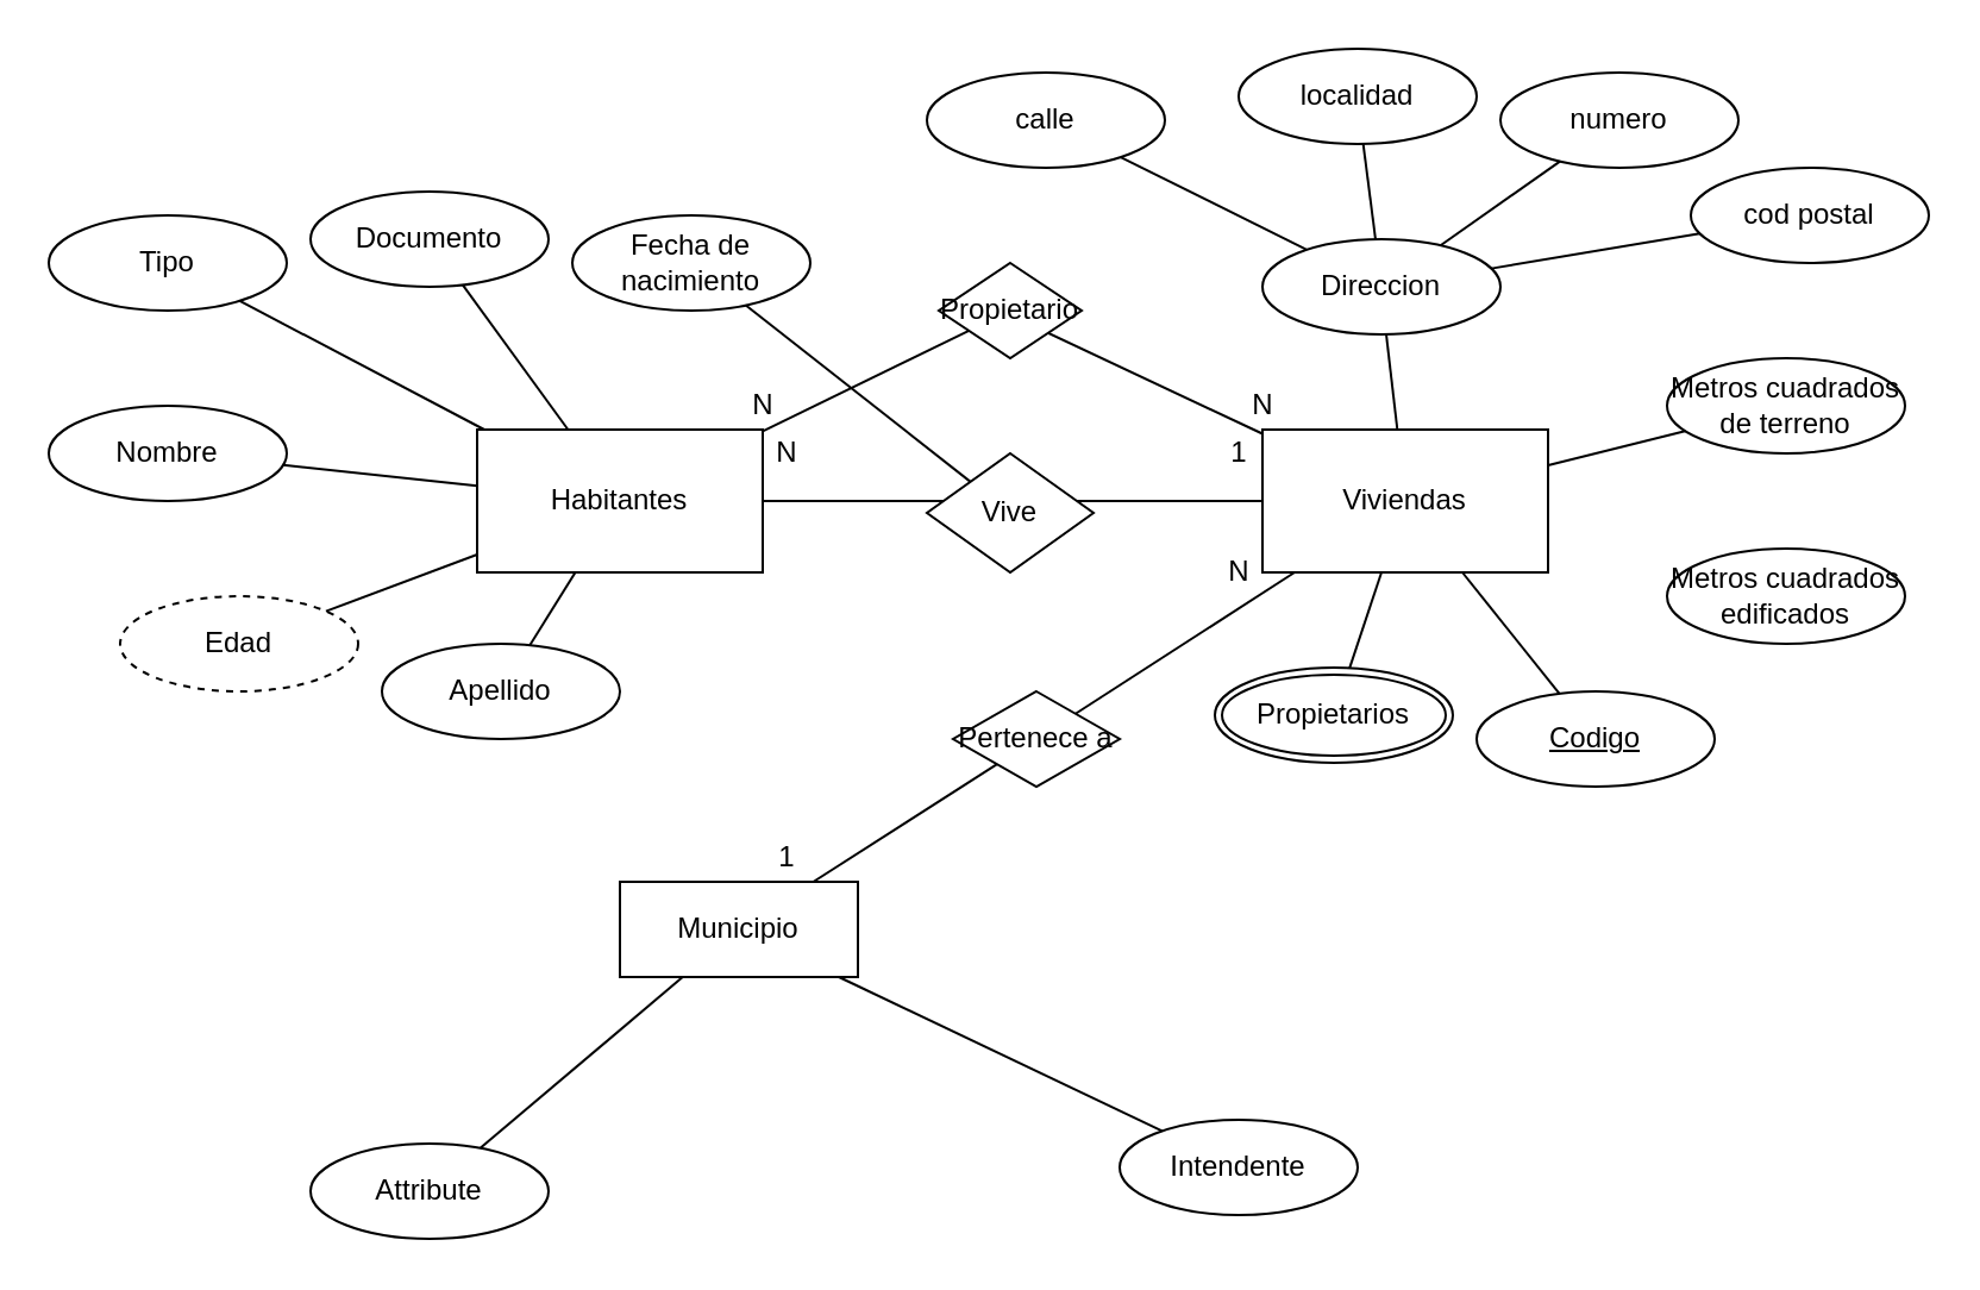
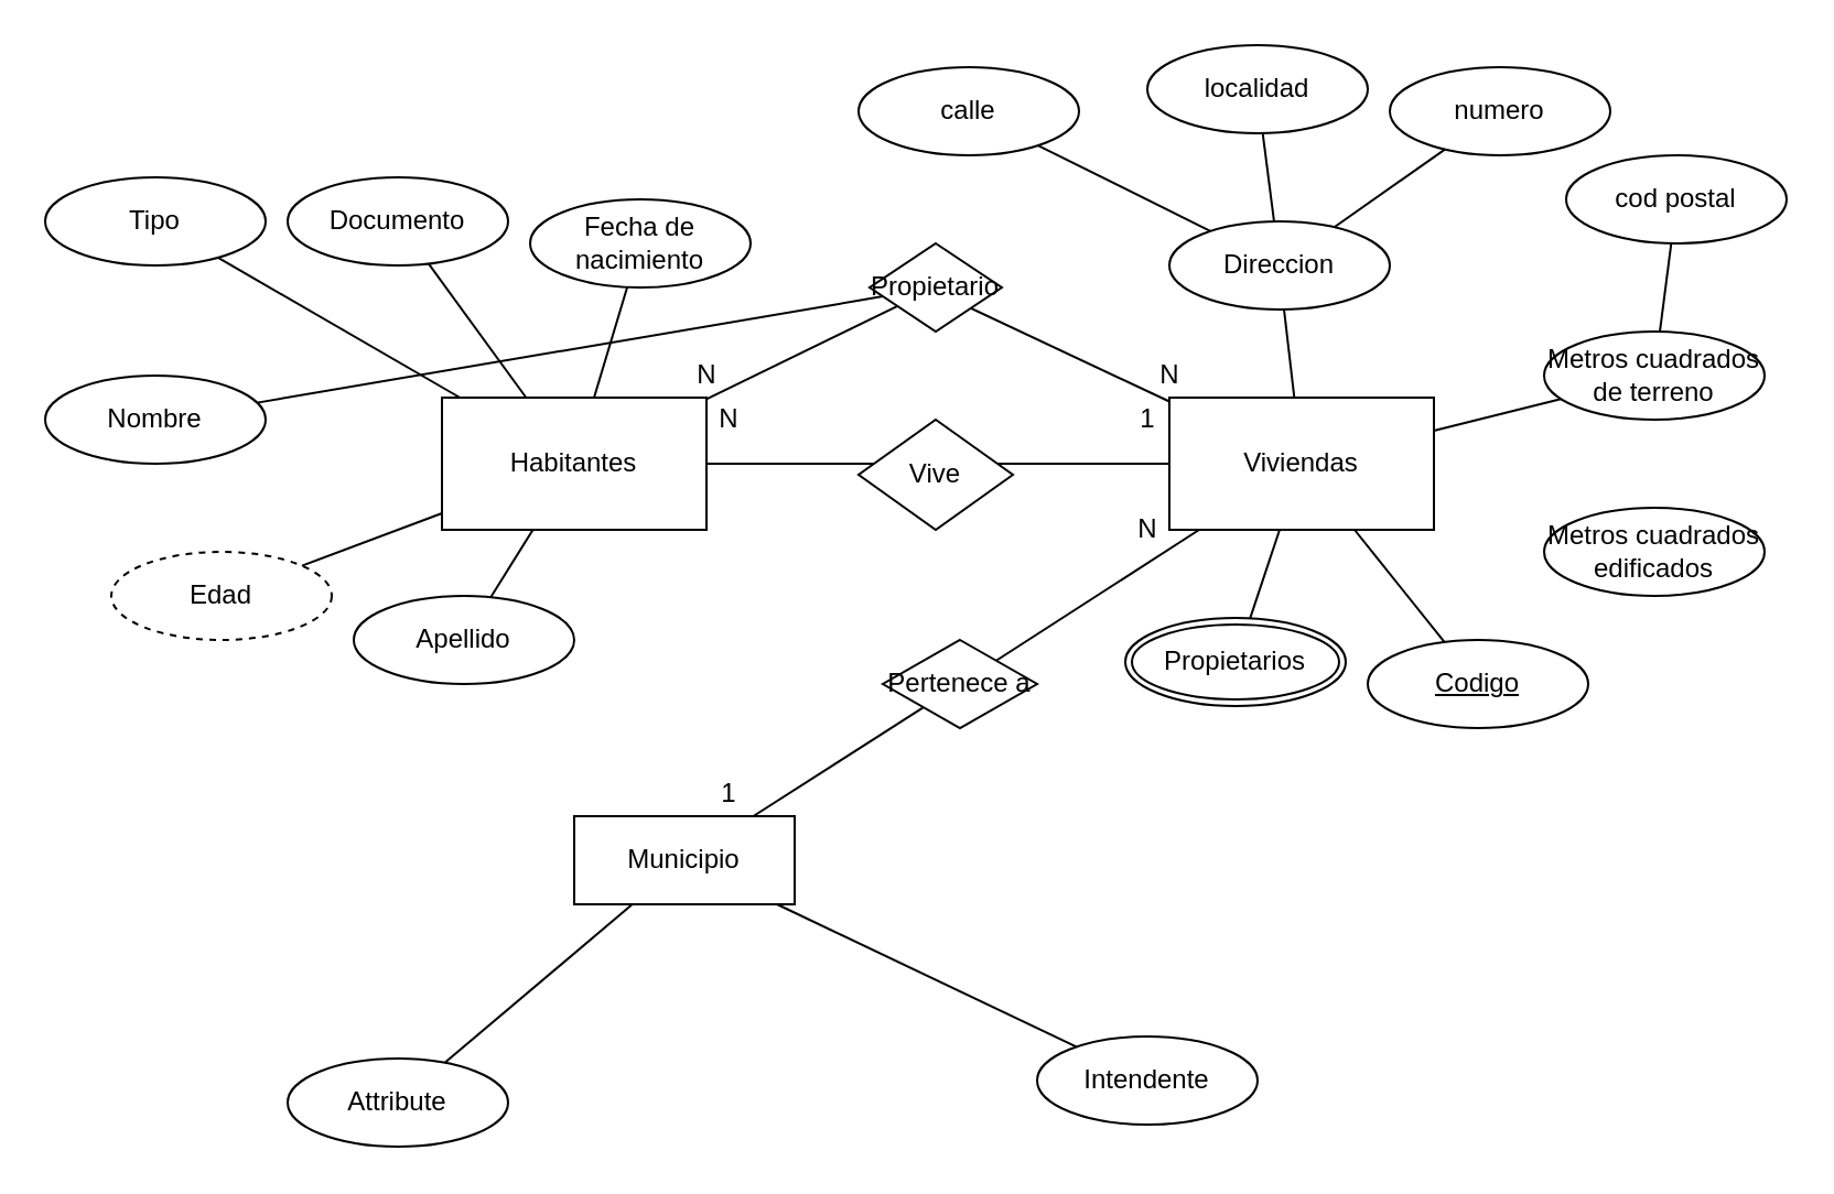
  <mxCell id="0" />
  <mxCell id="1" parent="0" />
  <mxCell id="2" value="Viviendas" style="rounded=0;whiteSpace=wrap;html=1;" vertex="1" parent="1"><mxGeometry x="530" y="180" width="120" height="60" as="geometry" /></mxCell>
  <mxCell id="3" value="Habitantes" style="rounded=0;whiteSpace=wrap;html=1;" vertex="1" parent="1"><mxGeometry x="200" y="180" width="120" height="60" as="geometry" /></mxCell>
- <mxCell id="4" value="Tipo" style="ellipse;whiteSpace=wrap;html=1;align=center;" vertex="1" parent="1"><mxGeometry x="20" y="90" width="100" height="40" as="geometry" /></mxCell>
+ <mxCell id="4" value="Tipo" style="ellipse;whiteSpace=wrap;html=1;align=center;" vertex="1" parent="1"><mxGeometry x="20" y="80" width="100" height="40" as="geometry" /></mxCell>
  <mxCell id="5" value="Documento" style="ellipse;whiteSpace=wrap;html=1;align=center;" vertex="1" parent="1"><mxGeometry x="130" y="80" width="100" height="40" as="geometry" /></mxCell>
  <mxCell id="6" value="Nombre" style="ellipse;whiteSpace=wrap;html=1;align=center;" vertex="1" parent="1"><mxGeometry x="20" y="170" width="100" height="40" as="geometry" /></mxCell>
  <mxCell id="7" value="Fecha de nacimiento" style="ellipse;whiteSpace=wrap;html=1;align=center;" vertex="1" parent="1"><mxGeometry x="240" y="90" width="100" height="40" as="geometry" /></mxCell>
  <mxCell id="8" value="Direccion" style="ellipse;whiteSpace=wrap;html=1;align=center;" vertex="1" parent="1"><mxGeometry x="530" y="100" width="100" height="40" as="geometry" /></mxCell>
  <mxCell id="9" value="Metros cuadrados de terreno" style="ellipse;whiteSpace=wrap;html=1;align=center;" vertex="1" parent="1"><mxGeometry x="700" y="150" width="100" height="40" as="geometry" /></mxCell>
  <mxCell id="10" value="Metros cuadrados edificados" style="ellipse;whiteSpace=wrap;html=1;align=center;" vertex="1" parent="1"><mxGeometry x="700" y="230" width="100" height="40" as="geometry" /></mxCell>
  <mxCell id="11" value="Attribute" style="ellipse;whiteSpace=wrap;html=1;align=center;" vertex="1" parent="1"><mxGeometry x="130" y="480" width="100" height="40" as="geometry" /></mxCell>
  <mxCell id="12" value="Intendente" style="ellipse;whiteSpace=wrap;html=1;align=center;" vertex="1" parent="1"><mxGeometry x="470" y="470" width="100" height="40" as="geometry" /></mxCell>
- <mxCell id="13" value="" style="endArrow=none;html=1;rounded=0;" edge="1" parent="1" source="7" target="22"><mxGeometry relative="1" as="geometry"><mxPoint x="350" y="280" as="sourcePoint" /><mxPoint x="510" y="280" as="targetPoint" /></mxGeometry></mxCell>
+ <mxCell id="13" value="" style="endArrow=none;html=1;rounded=0;" edge="1" parent="1" source="7" target="3"><mxGeometry relative="1" as="geometry"><mxPoint x="350" y="280" as="sourcePoint" /><mxPoint x="510" y="280" as="targetPoint" /></mxGeometry></mxCell>
  <mxCell id="14" value="" style="endArrow=none;html=1;rounded=0;" edge="1" parent="1" source="3" target="2"><mxGeometry relative="1" as="geometry"><mxPoint x="350" y="280" as="sourcePoint" /><mxPoint x="510" y="280" as="targetPoint" /></mxGeometry></mxCell>
  <mxCell id="15" value="" style="endArrow=none;html=1;rounded=0;" edge="1" parent="1" source="5" target="3"><mxGeometry relative="1" as="geometry"><mxPoint x="350" y="280" as="sourcePoint" /><mxPoint x="510" y="280" as="targetPoint" /></mxGeometry></mxCell>
  <mxCell id="16" value="" style="endArrow=none;html=1;rounded=0;" edge="1" parent="1" source="4" target="3"><mxGeometry relative="1" as="geometry"><mxPoint x="203.926" y="129.209" as="sourcePoint" /><mxPoint x="248.182" y="190" as="targetPoint" /></mxGeometry></mxCell>
- <mxCell id="17" value="" style="endArrow=none;html=1;rounded=0;" edge="1" parent="1" source="6" target="3"><mxGeometry relative="1" as="geometry"><mxPoint x="213.926" y="139.209" as="sourcePoint" /><mxPoint x="250" y="210" as="targetPoint" /></mxGeometry></mxCell>
+ <mxCell id="17" value="" style="endArrow=none;html=1;rounded=0;" edge="1" parent="1" source="6" target="43"><mxGeometry relative="1" as="geometry"><mxPoint x="213.926" y="139.209" as="sourcePoint" /><mxPoint x="250" y="210" as="targetPoint" /></mxGeometry></mxCell>
  <mxCell id="18" value="" style="endArrow=none;html=1;rounded=0;" edge="1" parent="1" source="8" target="2"><mxGeometry relative="1" as="geometry"><mxPoint x="233.926" y="159.209" as="sourcePoint" /><mxPoint x="278.182" y="220" as="targetPoint" /></mxGeometry></mxCell>
  <mxCell id="19" value="" style="endArrow=none;html=1;rounded=0;" edge="1" parent="1" source="9" target="2"><mxGeometry relative="1" as="geometry"><mxPoint x="591.998" y="149.984" as="sourcePoint" /><mxPoint x="596.667" y="190" as="targetPoint" /></mxGeometry></mxCell>
  <mxCell id="20" value="" style="endArrow=none;html=1;rounded=0;" edge="1" parent="1" source="37" target="12"><mxGeometry relative="1" as="geometry"><mxPoint x="687.924" y="309.408" as="sourcePoint" /><mxPoint x="626.667" y="220" as="targetPoint" /></mxGeometry></mxCell>
  <mxCell id="21" value="" style="endArrow=none;html=1;rounded=0;" edge="1" parent="1" source="11" target="37"><mxGeometry relative="1" as="geometry"><mxPoint x="631.998" y="189.984" as="sourcePoint" /><mxPoint x="720.392" y="308.261" as="targetPoint" /></mxGeometry></mxCell>
  <mxCell id="22" value="Vive" style="shape=rhombus;perimeter=rhombusPerimeter;whiteSpace=wrap;html=1;align=center;" vertex="1" parent="1"><mxGeometry x="389" y="190" width="70" height="50" as="geometry" /></mxCell>
  <mxCell id="23" value="Propietarios" style="ellipse;shape=doubleEllipse;margin=3;whiteSpace=wrap;html=1;align=center;" vertex="1" parent="1"><mxGeometry x="510" y="280" width="100" height="40" as="geometry" /></mxCell>
  <mxCell id="24" value="" style="endArrow=none;html=1;rounded=0;" edge="1" parent="1" source="2" target="23"><mxGeometry relative="1" as="geometry"><mxPoint x="350" y="280" as="sourcePoint" /><mxPoint x="510" y="280" as="targetPoint" /></mxGeometry></mxCell>
  <mxCell id="25" value="calle" style="ellipse;whiteSpace=wrap;html=1;align=center;" vertex="1" parent="1"><mxGeometry x="389" y="30" width="100" height="40" as="geometry" /></mxCell>
  <mxCell id="26" value="localidad" style="ellipse;whiteSpace=wrap;html=1;align=center;" vertex="1" parent="1"><mxGeometry x="520" width="100" height="40" as="geometry" y="20" /></mxCell>
  <mxCell id="27" value="numero" style="ellipse;whiteSpace=wrap;html=1;align=center;" vertex="1" parent="1"><mxGeometry x="630" y="30" width="100" height="40" as="geometry" /></mxCell>
  <mxCell id="28" value="cod postal" style="ellipse;whiteSpace=wrap;html=1;align=center;" vertex="1" parent="1"><mxGeometry x="710" y="70" width="100" height="40" as="geometry" /></mxCell>
  <mxCell id="29" value="Apellido" style="ellipse;whiteSpace=wrap;html=1;align=center;" vertex="1" parent="1"><mxGeometry x="160" y="270" width="100" height="40" as="geometry" /></mxCell>
  <mxCell id="30" value="" style="endArrow=none;html=1;rounded=0;" edge="1" parent="1" source="3" target="29"><mxGeometry relative="1" as="geometry"><mxPoint x="330" y="180" as="sourcePoint" /><mxPoint x="490" y="180" as="targetPoint" /></mxGeometry></mxCell>
  <mxCell id="31" value="" style="endArrow=none;html=1;rounded=0;" edge="1" parent="1" source="27" target="8"><mxGeometry relative="1" as="geometry"><mxPoint x="330" y="180" as="sourcePoint" /><mxPoint x="490" y="180" as="targetPoint" /></mxGeometry></mxCell>
  <mxCell id="32" value="" style="endArrow=none;html=1;rounded=0;" edge="1" parent="1" source="26" target="8"><mxGeometry relative="1" as="geometry"><mxPoint x="330" y="180" as="sourcePoint" /><mxPoint x="490" y="180" as="targetPoint" /></mxGeometry></mxCell>
  <mxCell id="33" value="" style="endArrow=none;html=1;rounded=0;" edge="1" parent="1" source="25" target="8"><mxGeometry relative="1" as="geometry"><mxPoint x="330" y="180" as="sourcePoint" /><mxPoint x="490" y="180" as="targetPoint" /></mxGeometry></mxCell>
- <mxCell id="34" value="" style="endArrow=none;html=1;rounded=0;" edge="1" parent="1" source="28" target="8"><mxGeometry relative="1" as="geometry"><mxPoint x="641.998" y="199.984" as="sourcePoint" /><mxPoint x="646.667" y="240" as="targetPoint" /></mxGeometry></mxCell>
+ <mxCell id="34" value="" style="endArrow=none;html=1;rounded=0;" edge="1" parent="1" source="28" target="9"><mxGeometry relative="1" as="geometry"><mxPoint x="641.998" y="199.984" as="sourcePoint" /><mxPoint x="646.667" y="240" as="targetPoint" /></mxGeometry></mxCell>
  <mxCell id="35" value="Edad" style="ellipse;whiteSpace=wrap;html=1;align=center;dashed=1;" vertex="1" parent="1"><mxGeometry x="50" y="250" width="100" height="40" as="geometry" /></mxCell>
  <mxCell id="36" value="" style="endArrow=none;html=1;rounded=0;" edge="1" parent="1" source="3" target="35"><mxGeometry relative="1" as="geometry"><mxPoint x="109.631" y="257.806" as="sourcePoint" /><mxPoint x="200" y="229.075" as="targetPoint" /></mxGeometry></mxCell>
  <mxCell id="37" value="Municipio" style="whiteSpace=wrap;html=1;align=center;" vertex="1" parent="1"><mxGeometry x="260" y="370" width="100" height="40" as="geometry" /></mxCell>
  <mxCell id="38" value="Codigo" style="ellipse;whiteSpace=wrap;html=1;align=center;fontStyle=4;" vertex="1" parent="1"><mxGeometry x="620" y="290" width="100" height="40" as="geometry" /></mxCell>
  <mxCell id="39" value="" style="endArrow=none;html=1;rounded=0;" edge="1" parent="1" source="2" target="38"><mxGeometry relative="1" as="geometry"><mxPoint x="360" y="300" as="sourcePoint" /><mxPoint x="520" y="300" as="targetPoint" /></mxGeometry></mxCell>
  <mxCell id="40" value="1" style="text;html=1;align=center;verticalAlign=middle;resizable=0;points=[];autosize=1;strokeColor=none;" vertex="1" parent="1"><mxGeometry x="510" y="180" width="20" height="20" as="geometry" /></mxCell>
  <mxCell id="41" value="N" style="text;html=1;align=center;verticalAlign=middle;resizable=0;points=[];autosize=1;strokeColor=none;" vertex="1" parent="1"><mxGeometry x="320" y="180" width="20" height="20" as="geometry" /></mxCell>
  <mxCell id="42" value="" style="endArrow=none;html=1;rounded=0;startArrow=none;" edge="1" parent="1" source="43" target="2"><mxGeometry relative="1" as="geometry"><mxPoint x="360" y="300" as="sourcePoint" /><mxPoint x="520" y="300" as="targetPoint" /><Array as="points"><mxPoint x="420" y="130" /></Array></mxGeometry></mxCell>
  <mxCell id="43" value="Propietario" style="shape=rhombus;perimeter=rhombusPerimeter;whiteSpace=wrap;html=1;align=center;" vertex="1" parent="1"><mxGeometry x="394" y="110" width="60" height="40" as="geometry" /></mxCell>
  <mxCell id="44" value="" style="endArrow=none;html=1;rounded=0;" edge="1" parent="1" source="3" target="43"><mxGeometry relative="1" as="geometry"><mxPoint x="320" y="180" as="sourcePoint" /><mxPoint x="530" y="181.765" as="targetPoint" /><Array as="points" /></mxGeometry></mxCell>
  <mxCell id="45" value="N" style="text;html=1;align=center;verticalAlign=middle;resizable=0;points=[];autosize=1;strokeColor=none;" vertex="1" parent="1"><mxGeometry x="310" y="160" width="20" height="20" as="geometry" /></mxCell>
  <mxCell id="46" value="N" style="text;html=1;align=center;verticalAlign=middle;resizable=0;points=[];autosize=1;strokeColor=none;" vertex="1" parent="1"><mxGeometry x="520" y="160" width="20" height="20" as="geometry" /></mxCell>
  <mxCell id="47" value="" style="endArrow=none;html=1;rounded=0;startArrow=none;" edge="1" parent="1" source="48" target="2"><mxGeometry relative="1" as="geometry"><mxPoint x="360" y="300" as="sourcePoint" /><mxPoint x="520" y="300" as="targetPoint" /></mxGeometry></mxCell>
  <mxCell id="48" value="Pertenece a" style="shape=rhombus;perimeter=rhombusPerimeter;whiteSpace=wrap;html=1;align=center;" vertex="1" parent="1"><mxGeometry x="400" y="290" width="70" height="40" as="geometry" /></mxCell>
  <mxCell id="49" value="" style="endArrow=none;html=1;rounded=0;" edge="1" parent="1" source="37" target="48"><mxGeometry relative="1" as="geometry"><mxPoint x="341.111" y="370" as="sourcePoint" /><mxPoint x="543.333" y="240" as="targetPoint" /></mxGeometry></mxCell>
  <mxCell id="50" value="N" style="text;html=1;align=center;verticalAlign=middle;resizable=0;points=[];autosize=1;strokeColor=none;" vertex="1" parent="1"><mxGeometry x="510" y="230" width="20" height="20" as="geometry" /></mxCell>
  <mxCell id="51" value="1" style="text;html=1;align=center;verticalAlign=middle;resizable=0;points=[];autosize=1;strokeColor=none;" vertex="1" parent="1"><mxGeometry x="320" y="350" width="20" height="20" as="geometry" /></mxCell>
